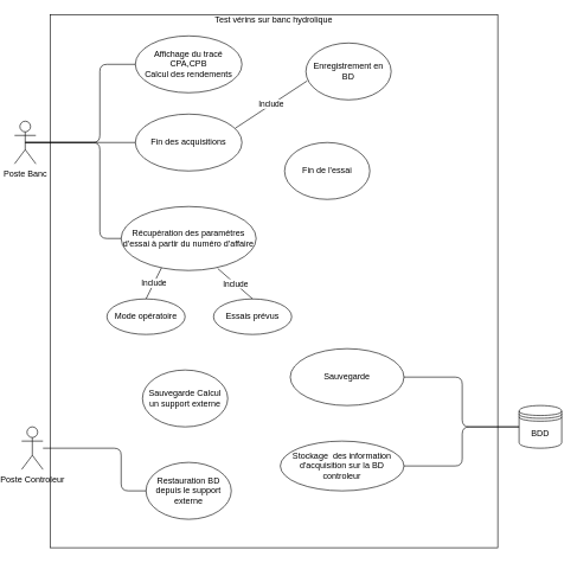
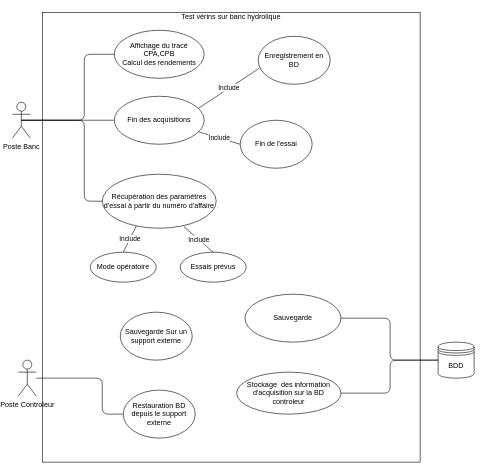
  <mxCell id="0" />
  <mxCell id="1" parent="0" />
  <mxCell id="2" value="Poste Banc" style="shape=umlActor;html=1;verticalLabelPosition=bottom;verticalAlign=top;align=center;" parent="1" vertex="1"><mxGeometry x="20" y="170" width="30" height="60" as="geometry" /></mxCell>
  <mxCell id="3" value="Test vérins sur banc hydrolique&lt;br&gt;&lt;br&gt;&lt;br&gt;&lt;br&gt;&lt;br&gt;&lt;br&gt;&lt;br&gt;&lt;br&gt;&lt;br&gt;&lt;br&gt;&lt;br&gt;&lt;br&gt;&lt;br&gt;&lt;br&gt;&lt;br&gt;&lt;br&gt;&lt;br&gt;&lt;br&gt;&lt;br&gt;&lt;br&gt;&lt;br&gt;&lt;br&gt;&lt;br&gt;&lt;br&gt;&lt;br&gt;&lt;br&gt;&lt;br&gt;&lt;br&gt;&lt;br&gt;&lt;br&gt;&lt;br&gt;&lt;br&gt;&lt;br&gt;&lt;br&gt;&lt;br&gt;&lt;br&gt;&lt;br&gt;&lt;br&gt;&lt;br&gt;&lt;br&gt;&lt;br&gt;&lt;br&gt;&lt;br&gt;&lt;br&gt;&lt;br&gt;&lt;br&gt;&lt;br&gt;&lt;br&gt;&lt;br&gt;&lt;br&gt;&lt;br&gt;&lt;br&gt;" style="rounded=0;whiteSpace=wrap;html=1;" parent="1" vertex="1"><mxGeometry x="70" y="20" width="630" height="750" as="geometry" /></mxCell>
  <mxCell id="4" value="Poste Controleur" style="shape=umlActor;html=1;verticalLabelPosition=bottom;verticalAlign=top;align=center;" parent="1" vertex="1"><mxGeometry x="30" y="600" width="30" height="60" as="geometry" /></mxCell>
  <mxCell id="5" value="Récupération des paramétres d'essai à partir du numéro d'affaire" style="ellipse;whiteSpace=wrap;html=1;" parent="1" vertex="1"><mxGeometry x="170" y="290" width="190" height="90" as="geometry" /></mxCell>
  <mxCell id="6" value="" style="endArrow=none;html=1;entryX=0.5;entryY=0.5;entryDx=0;entryDy=0;entryPerimeter=0;exitX=0;exitY=0.5;exitDx=0;exitDy=0;" parent="1" source="5" target="2" edge="1"><mxGeometry width="50" height="50" relative="1" as="geometry"><mxPoint x="410" y="220" as="sourcePoint" /><mxPoint x="460" y="170" as="targetPoint" /><Array as="points"><mxPoint x="140" y="335" /><mxPoint x="140" y="200" /></Array></mxGeometry></mxCell>
  <mxCell id="7" value="Mode opératoire" style="ellipse;whiteSpace=wrap;html=1;" parent="1" vertex="1"><mxGeometry x="150" y="420" width="110" height="50" as="geometry" /></mxCell>
  <mxCell id="8" value="Essais prévus" style="ellipse;whiteSpace=wrap;html=1;" parent="1" vertex="1"><mxGeometry x="300" y="420" width="110" height="50" as="geometry" /></mxCell>
  <mxCell id="9" value="Affichage du tracé CPA,CPB&lt;br&gt;Calcul des rendements" style="ellipse;whiteSpace=wrap;html=1;" parent="1" vertex="1"><mxGeometry x="190" y="50" width="150" height="80" as="geometry" /></mxCell>
  <mxCell id="10" value="Fin des acquisitions" style="ellipse;whiteSpace=wrap;html=1;" parent="1" vertex="1"><mxGeometry x="190" y="160" width="150" height="80" as="geometry" /></mxCell>
  <mxCell id="11" value="Sauvegarde" style="ellipse;whiteSpace=wrap;html=1;" parent="1" vertex="1"><mxGeometry x="408" y="490" width="160" height="80" as="geometry" /></mxCell>
  <mxCell id="12" value="" style="endArrow=none;html=1;exitX=0.5;exitY=0.5;exitDx=0;exitDy=0;exitPerimeter=0;entryX=0;entryY=0.5;entryDx=0;entryDy=0;" parent="1" source="2" target="10" edge="1"><mxGeometry width="50" height="50" relative="1" as="geometry"><mxPoint x="360" y="190" as="sourcePoint" /><mxPoint x="410" y="140" as="targetPoint" /></mxGeometry></mxCell>
  <mxCell id="13" value="" style="endArrow=none;html=1;exitX=0.5;exitY=0.5;exitDx=0;exitDy=0;exitPerimeter=0;entryX=0;entryY=0.5;entryDx=0;entryDy=0;" parent="1" source="2" target="9" edge="1"><mxGeometry width="50" height="50" relative="1" as="geometry"><mxPoint x="360" y="190" as="sourcePoint" /><mxPoint x="410" y="140" as="targetPoint" /><Array as="points"><mxPoint x="140" y="200" /><mxPoint x="140" y="90" /></Array></mxGeometry></mxCell>
  <mxCell id="14" value="Enregistrement en BD" style="ellipse;whiteSpace=wrap;html=1;" parent="1" vertex="1"><mxGeometry x="430" y="60" width="120" height="80" as="geometry" /></mxCell>
  <mxCell id="15" value="Fin de l'essai" style="ellipse;whiteSpace=wrap;html=1;" parent="1" vertex="1"><mxGeometry x="400" y="200" width="120" height="80" as="geometry" /></mxCell>
  <mxCell id="16" value="Stockage&amp;nbsp; des information d'acquisition sur la BD controleur" style="ellipse;whiteSpace=wrap;html=1;" parent="1" vertex="1"><mxGeometry x="394" y="620" width="174" height="70" as="geometry" /></mxCell>
  <mxCell id="17" value="Restauration BD depuis le support externe" style="ellipse;whiteSpace=wrap;html=1;" parent="1" vertex="1"><mxGeometry x="205" y="650" width="120" height="80" as="geometry" /></mxCell>
- <mxCell id="18" value="Sauvegarde Calcul un support externe" style="ellipse;whiteSpace=wrap;html=1;" parent="1" vertex="1"><mxGeometry x="200" y="520" width="120" height="80" as="geometry" /></mxCell>
+ <mxCell id="18" value="Sauvegarde Sur un support externe" style="ellipse;whiteSpace=wrap;html=1;" parent="1" vertex="1"><mxGeometry x="200" y="520" width="120" height="80" as="geometry" /></mxCell>
  <mxCell id="19" value="" style="endArrow=none;html=1;exitX=0;exitY=0.5;exitDx=0;exitDy=0;" parent="1" source="17" target="4" edge="1"><mxGeometry width="50" height="50" relative="1" as="geometry"><mxPoint x="190" y="750" as="sourcePoint" /><mxPoint x="410" y="700" as="targetPoint" /><Array as="points"><mxPoint x="170" y="690" /><mxPoint x="170" y="630" /></Array></mxGeometry></mxCell>
  <mxCell id="20" value="BDD" style="shape=datastore;whiteSpace=wrap;html=1;" parent="1" vertex="1"><mxGeometry x="730" y="570" width="60" height="60" as="geometry" /></mxCell>
  <mxCell id="21" value="" style="endArrow=none;html=1;exitX=0;exitY=0.5;exitDx=0;exitDy=0;entryX=1;entryY=0.5;entryDx=0;entryDy=0;" parent="1" source="20" target="11" edge="1"><mxGeometry width="50" height="50" relative="1" as="geometry"><mxPoint x="490" y="550" as="sourcePoint" /><mxPoint x="540" y="500" as="targetPoint" /><Array as="points"><mxPoint x="650" y="600" /><mxPoint x="650" y="530" /></Array></mxGeometry></mxCell>
  <mxCell id="22" value="" style="endArrow=none;html=1;exitX=0;exitY=0.5;exitDx=0;exitDy=0;entryX=1;entryY=0.5;entryDx=0;entryDy=0;" parent="1" source="20" target="16" edge="1"><mxGeometry width="50" height="50" relative="1" as="geometry"><mxPoint x="490" y="550" as="sourcePoint" /><mxPoint x="540" y="500" as="targetPoint" /><Array as="points"><mxPoint x="650" y="600" /><mxPoint x="650" y="655" /></Array></mxGeometry></mxCell>
+ <mxCell id="23" value="Include" style="endArrow=none;html=1;entryX=0;entryY=0.5;entryDx=0;entryDy=0;" parent="1" source="10" target="15" edge="1"><mxGeometry width="50" height="50" relative="1" as="geometry"><mxPoint x="370" y="290" as="sourcePoint" /><mxPoint x="420" y="240" as="targetPoint" /></mxGeometry></mxCell>
  <mxCell id="24" value="Include" style="endArrow=none;html=1;entryX=0.016;entryY=0.665;entryDx=0;entryDy=0;entryPerimeter=0;" parent="1" target="14" edge="1"><mxGeometry width="50" height="50" relative="1" as="geometry"><mxPoint x="330.46" y="180.003" as="sourcePoint" /><mxPoint x="400" y="200.48" as="targetPoint" /></mxGeometry></mxCell>
  <mxCell id="25" value="Include" style="endArrow=none;html=1;entryX=0.5;entryY=0;entryDx=0;entryDy=0;exitX=0.299;exitY=0.958;exitDx=0;exitDy=0;exitPerimeter=0;" parent="1" source="5" target="7" edge="1"><mxGeometry width="50" height="50" relative="1" as="geometry"><mxPoint x="340.46" y="229.523" as="sourcePoint" /><mxPoint x="410" y="250" as="targetPoint" /></mxGeometry></mxCell>
  <mxCell id="26" value="Include" style="endArrow=none;html=1;entryX=0.5;entryY=0;entryDx=0;entryDy=0;exitX=0.715;exitY=0.969;exitDx=0;exitDy=0;exitPerimeter=0;" parent="1" source="5" target="8" edge="1"><mxGeometry width="50" height="50" relative="1" as="geometry"><mxPoint x="350.46" y="239.523" as="sourcePoint" /><mxPoint x="420" y="260" as="targetPoint" /></mxGeometry></mxCell>
